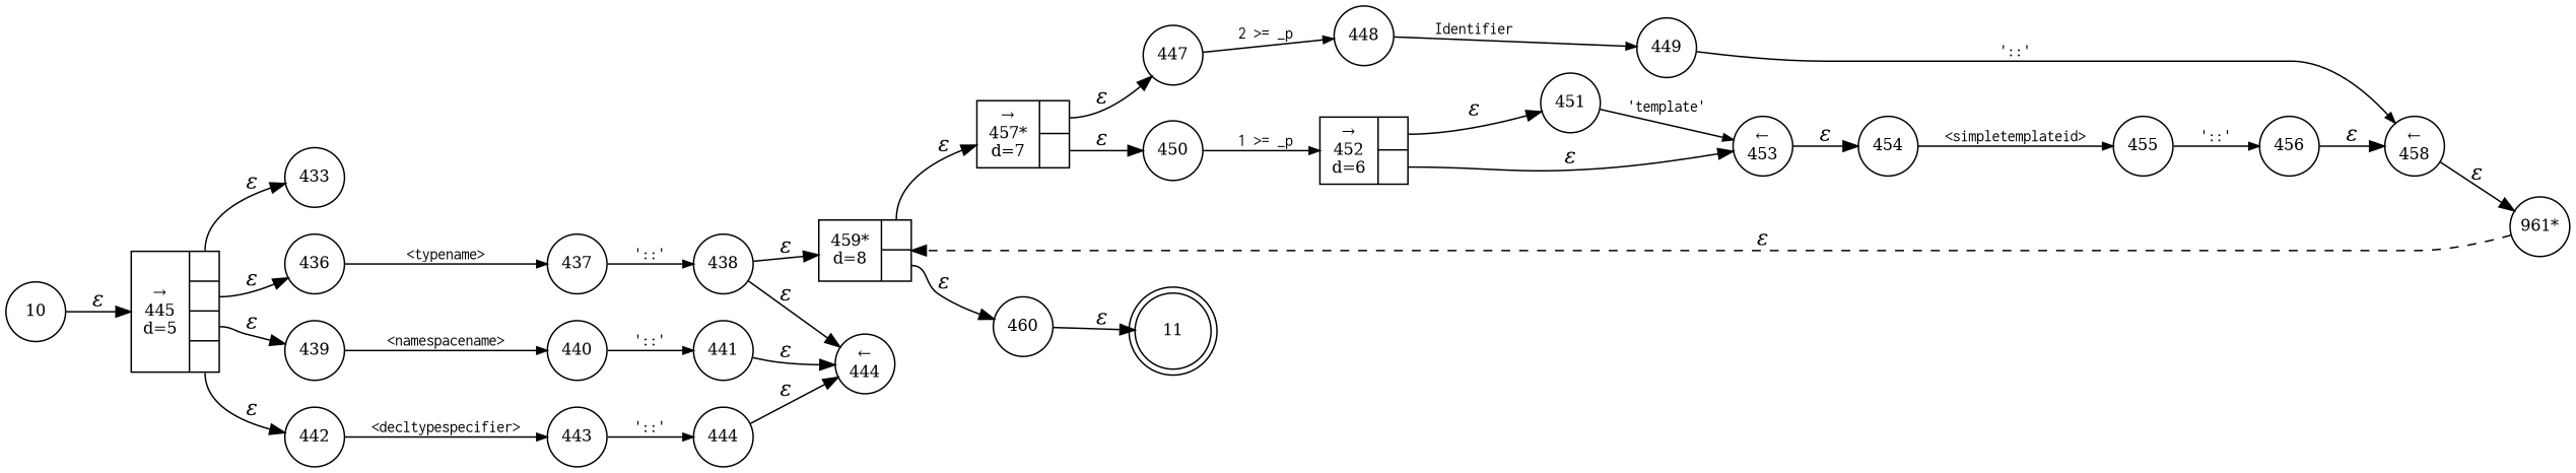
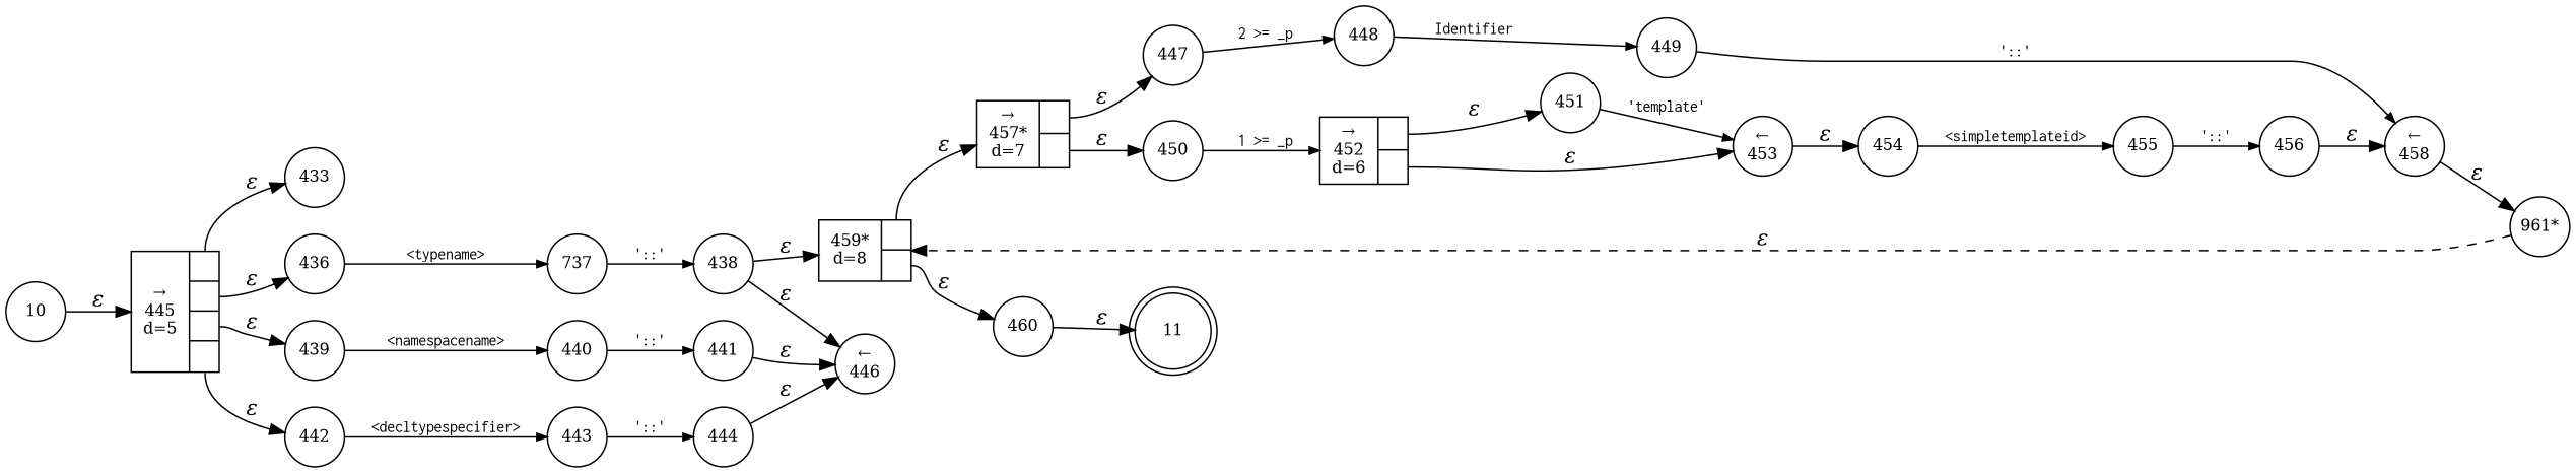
  digraph {
    rankdir=LR
    node [fixedsize=true fontsize=11 shape=circle peripheries=1]
    edge [fontname="Times-Italic"]
    n1 [label=11 shape=doublecircle width=.6 peripheries=""]
    n2 [label=448 width=.55]
    n3 [label=449 width=.55]
    n4 [label="&larr;\n458" width=.55]
    n5 [label="961*" width=.55]
    n6 [label=450 width=.55]
    n7 [fixedsize=false label="{&rarr;\n452\nd=6|{<p0>|<p1>}}" shape=record]
    n8 [label=451 width=.55]
    n9 [label="&larr;\n453" width=.55]
    n10 [label=454 width=.55]
    n11 [label=455 width=.55]
    n12 [label=456 width=.55]
    n13 [fixedsize=false label="{&rarr;\n457*\nd=7|{<p0>|<p1>}}" shape=record]
    n14 [label=447 width=.55]
    n15 [label=10 width=.55]
    n16 [fixedsize=false label="{&rarr;\n445\nd=5|{<p0>|<p1>|<p2>|<p3>}}" shape=record]
    n17 [label=433 width=.55]
    n18 [label=436 width=.55]
    n19 [label=439 width=.55]
    n20 [label=442 width=.55]
    n21 [fixedsize=false label="{459*\nd=8|{<p0>|<p1>}}" shape=record]
    n22 [label=460 width=.55]
-   n23 [label="&larr;\n444" width=.55]
-   n24 [label=437 width=.55]
+   n23 [label="&larr;\n446" width=.55]
+   n24 [label=737 width=.55]
    n25 [label=438 width=.55]
    n26 [label=440 width=.55]
    n27 [label=441 width=.55]
    n28 [label=443 width=.55]
    n29 [label=444 width=.55]
    n2 -> n3 [arrowhead=normal arrowsize=.7 fontname=Courier fontsize=11 label=Identifier]
    n3 -> n4 [arrowhead=normal arrowsize=.7 fontname=Courier fontsize=11 label="'::'"]
    n4 -> n5 [label="&epsilon;"]
    n5 -> n21 [label="&epsilon;" style=dashed]
    n6 -> n7 [arrowhead=normal arrowsize=.7 fontname=Courier fontsize=11 label="1 >= _p"]
    n7 -> n8 [label="&epsilon;" tailport=p0]
    n7 -> n9 [label="&epsilon;" tailport=p1]
    n8 -> n9 [arrowhead=normal arrowsize=.7 fontname=Courier fontsize=11 label="'template'"]
    n9 -> n10 [label="&epsilon;"]
    n10 -> n11 [arrowhead=normal arrowsize=.7 fontname=Courier fontsize=11 label="<simpletemplateid>"]
    n11 -> n12 [arrowhead=normal arrowsize=.7 fontname=Courier fontsize=11 label="'::'"]
    n12 -> n4 [label="&epsilon;"]
    n13 -> n6 [label="&epsilon;" tailport=p1]
    n13 -> n14 [label="&epsilon;" tailport=p0]
    n14 -> n2 [arrowhead=normal arrowsize=.7 fontname=Courier fontsize=11 label="2 >= _p"]
    n15 -> n16 [label="&epsilon;"]
    n16 -> n17 [label="&epsilon;" tailport=p0]
    n16 -> n18 [label="&epsilon;" tailport=p1]
    n16 -> n19 [label="&epsilon;" tailport=p2]
    n16 -> n20 [label="&epsilon;" tailport=p3]
    n18 -> n24 [arrowhead=normal arrowsize=.7 fontname=Courier fontsize=11 label="<typename>"]
    n19 -> n26 [arrowhead=normal arrowsize=.7 fontname=Courier fontsize=11 label="<namespacename>"]
    n20 -> n28 [arrowhead=normal arrowsize=.7 fontname=Courier fontsize=11 label="<decltypespecifier>"]
    n21 -> n13 [label="&epsilon;" tailport=p0]
    n21 -> n22 [label="&epsilon;" tailport=p1]
    n22 -> n1 [label="&epsilon;"]
    n24 -> n25 [arrowhead=normal arrowsize=.7 fontname=Courier fontsize=11 label="'::'"]
    n25 -> n21 [label="&epsilon;"]
    n25 -> n23 [label="&epsilon;"]
    n26 -> n27 [arrowhead=normal arrowsize=.7 fontname=Courier fontsize=11 label="'::'"]
    n27 -> n23 [label="&epsilon;"]
    n28 -> n29 [arrowhead=normal arrowsize=.7 fontname=Courier fontsize=11 label="'::'"]
    n29 -> n23 [label="&epsilon;"]
  }
